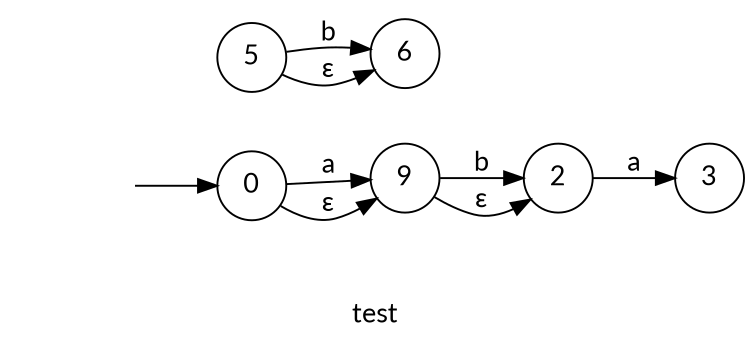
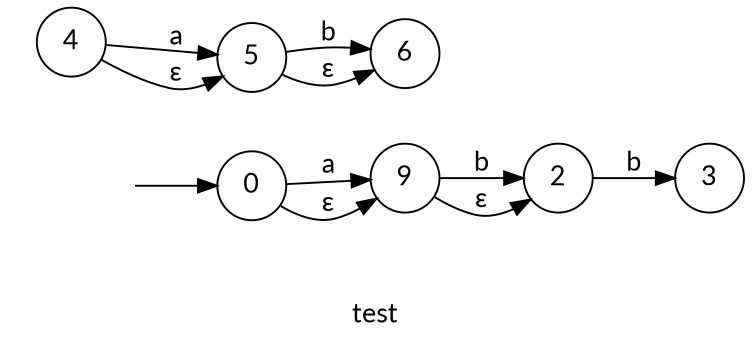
  digraph {
    fontname=Lato
    label=test
    rankdir=LR
    node [fontname=Lato shape=circle]
    edge [fontname=Lato]
    __I__ [style=invis width=0]
    0
    n3 [label=9]
    2
    3
+   4
    5
    6
    __I__ -> 0
    0 -> n3 [label=a]
    0 -> n3 [label="ε"]
    n3 -> 2 [label=b]
    n3 -> 2 [label="ε"]
-   2 -> 3 [label=a]
+   2 -> 3 [label=b]
+   4 -> 5 [label=a]
+   4 -> 5 [label="ε"]
    5 -> 6 [label=b]
    5 -> 6 [label="ε"]
  }
